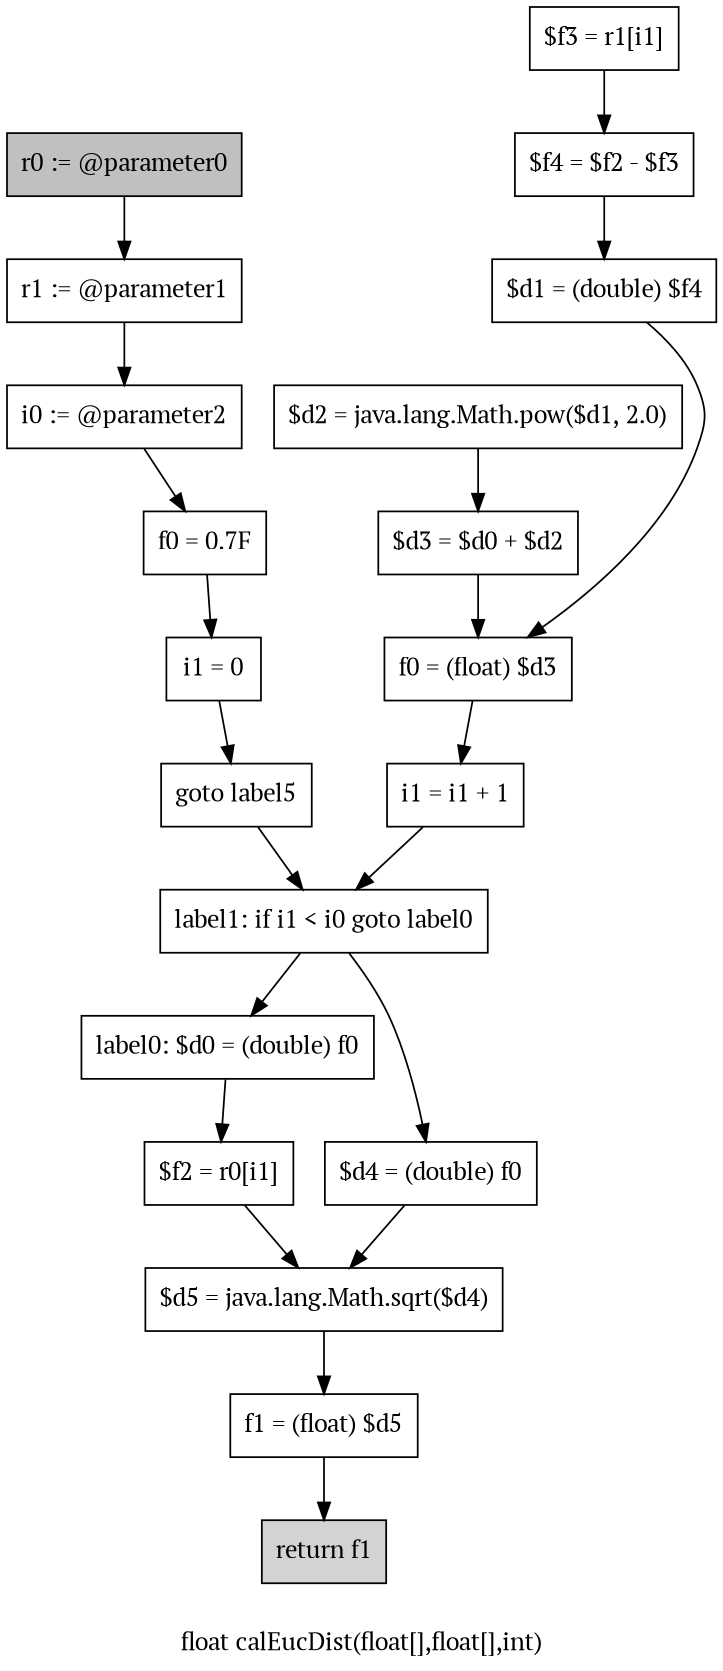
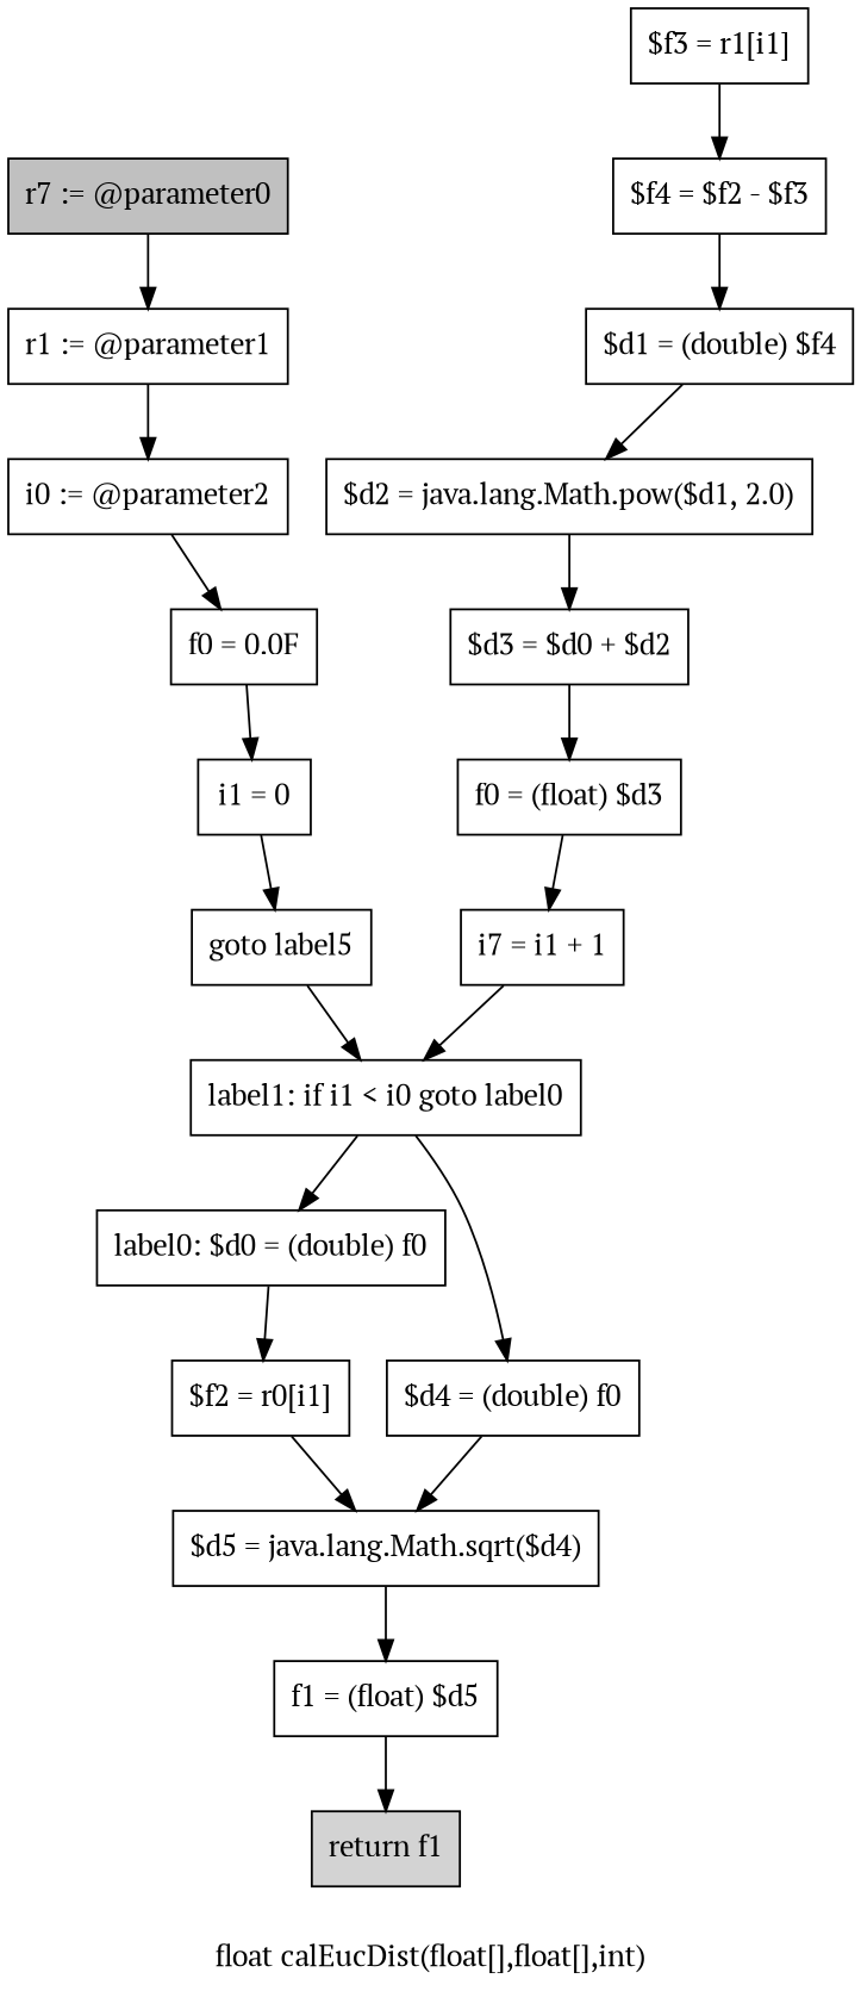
  digraph {
    fontname="PT Serif"
    label="float calEucDist(float[],float[],int)"
    node [fontname="PT Serif" shape=box]
    edge [fontname="PT Serif"]
-   n1 [fillcolor=gray label="r0 := @parameter0" style=filled]
+   n1 [fillcolor=gray label="r7 := @parameter0" style=filled]
    n2 [label="r1 := @parameter1"]
    n3 [label="i0 := @parameter2"]
-   n4 [label="f0 = 0.7F"]
+   n4 [label="f0 = 0.0F"]
    n5 [label="i1 = 0"]
    n6 [label="goto label5"]
    n7 [label="label1: if i1 < i0 goto label0"]
    n8 [label="label0: $d0 = (double) f0"]
    n9 [label="$d4 = (double) f0"]
    n10 [label="$f2 = r0[i1]"]
    n11 [label="$d5 = java.lang.Math.sqrt($d4)"]
    n12 [label="$f3 = r1[i1]"]
    n13 [label="$f4 = $f2 - $f3"]
    n14 [label="$d1 = (double) $f4"]
    n15 [label="$d2 = java.lang.Math.pow($d1, 2.0)"]
    n16 [label="$d3 = $d0 + $d2"]
    n17 [label="f0 = (float) $d3"]
-   n18 [label="i1 = i1 + 1"]
+   n18 [label="i7 = i1 + 1"]
    n19 [label="f1 = (float) $d5"]
    n20 [fillcolor=lightgray label="return f1" style=filled]
    n1 -> n2
    n2 -> n3
    n3 -> n4
    n4 -> n5
    n5 -> n6
    n6 -> n7
    n7 -> n8
    n7 -> n9
    n8 -> n10
    n9 -> n11
    n10 -> n11
    n11 -> n19
    n12 -> n13
    n13 -> n14
-   n14 -> n17
+   n14 -> n15
    n15 -> n16
    n16 -> n17
    n17 -> n18
    n18 -> n7
    n19 -> n20
  }
